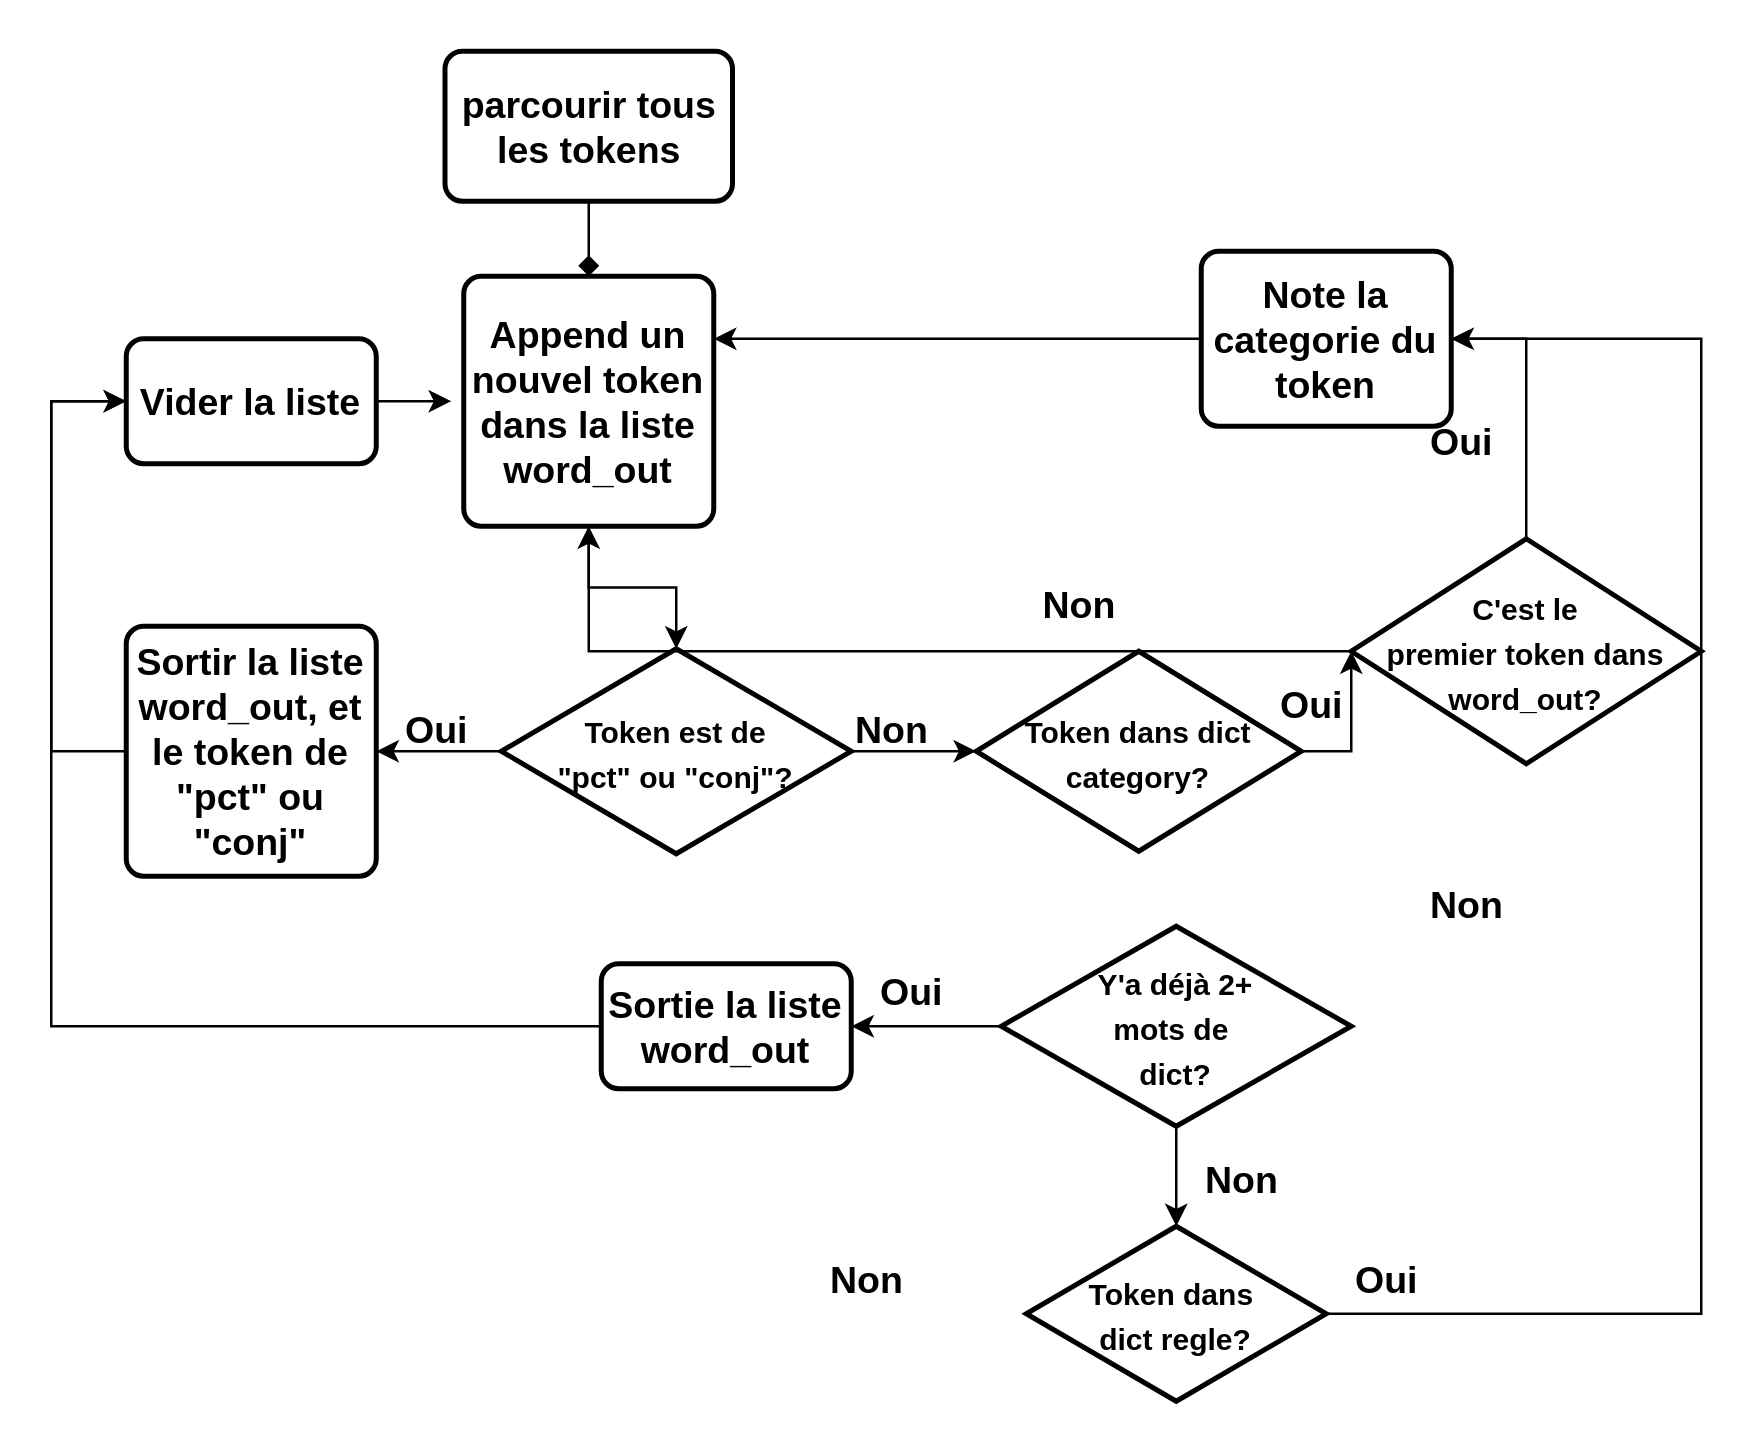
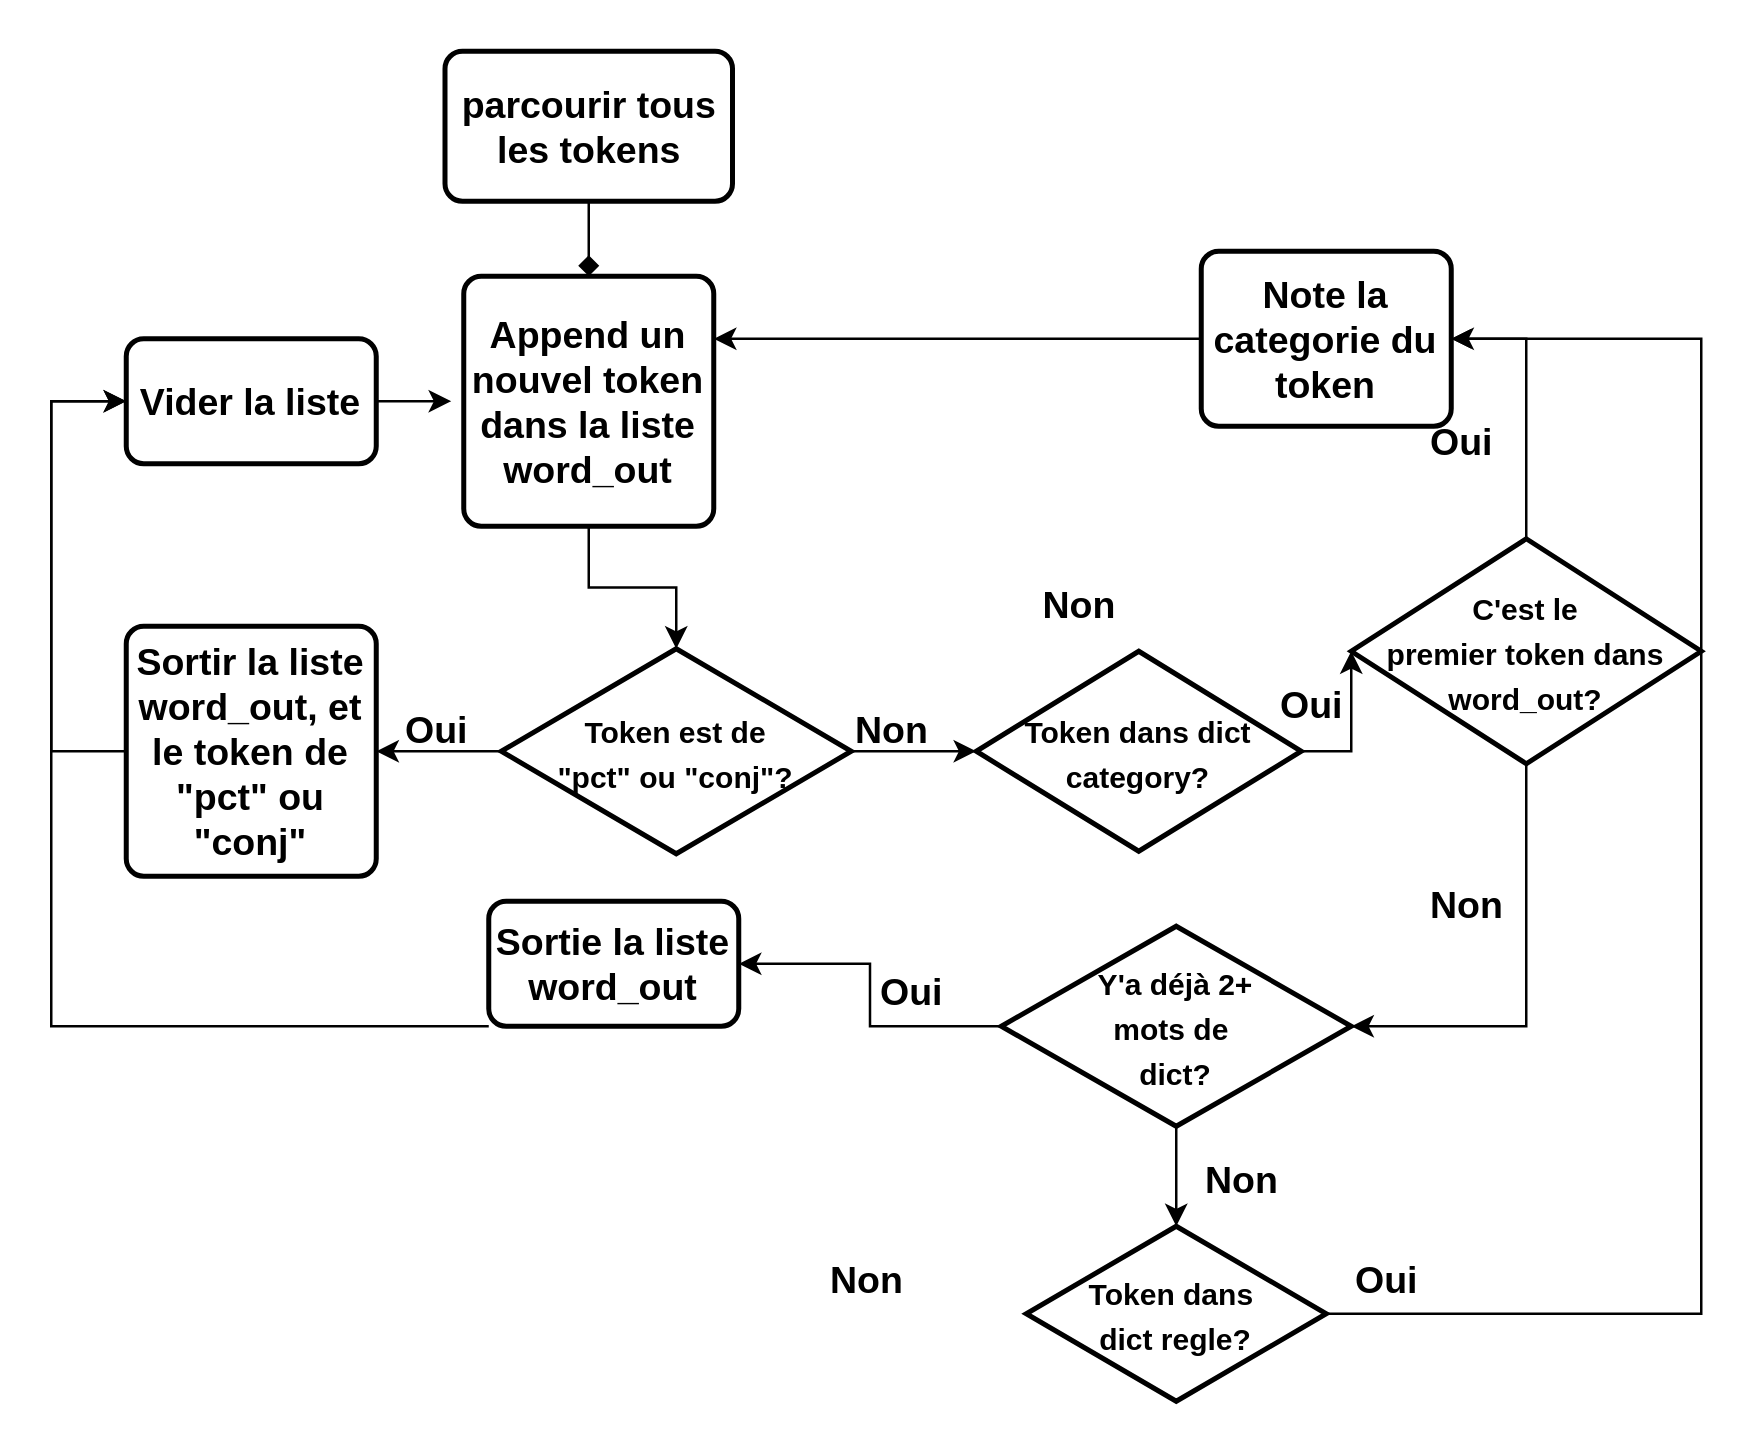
  <mxCell id="0" />
  <mxCell id="1" parent="0" />
  <mxCell id="2" value="" style="edgeStyle=orthogonalEdgeStyle;rounded=0;orthogonalLoop=1;jettySize=auto;html=1;" edge="1" parent="1" source="3" target="6"><mxGeometry relative="1" as="geometry" /></mxCell>
  <mxCell id="3" value="&lt;b&gt;&lt;font style=&quot;font-size: 15px&quot;&gt;Append un nouvel token dans la liste word_out&lt;/font&gt;&lt;/b&gt;" style="rounded=1;whiteSpace=wrap;html=1;absoluteArcSize=1;arcSize=14;strokeWidth=2;fillColor=none;" vertex="1" parent="1"><mxGeometry x="185" y="110" width="100" height="100" as="geometry" /></mxCell>
  <mxCell id="4" value="" style="edgeStyle=orthogonalEdgeStyle;rounded=0;orthogonalLoop=1;jettySize=auto;html=1;entryX=1;entryY=0.5;entryDx=0;entryDy=0;" edge="1" parent="1" source="6" target="8"><mxGeometry relative="1" as="geometry"><mxPoint x="139.3" y="285" as="targetPoint" /></mxGeometry></mxCell>
  <mxCell id="5" value="" style="edgeStyle=orthogonalEdgeStyle;rounded=0;orthogonalLoop=1;jettySize=auto;html=1;fontSize=15;entryX=0;entryY=0.5;entryDx=0;entryDy=0;entryPerimeter=0;" edge="1" parent="1" source="6" target="14"><mxGeometry relative="1" as="geometry"><mxPoint x="405" y="300" as="targetPoint" /></mxGeometry></mxCell>
  <mxCell id="6" value="&lt;font style=&quot;font-size: 12px&quot;&gt;Token est de &lt;br&gt;&quot;pct&quot; ou &quot;conj&quot;?&lt;/font&gt;" style="strokeWidth=2;html=1;shape=mxgraph.flowchart.decision;whiteSpace=wrap;fillColor=none;fontSize=15;fontStyle=1" vertex="1" parent="1"><mxGeometry x="200" y="259" width="140" height="82" as="geometry" /></mxCell>
  <mxCell id="7" value="" style="edgeStyle=orthogonalEdgeStyle;rounded=0;orthogonalLoop=1;jettySize=auto;html=1;fontSize=15;entryX=0;entryY=0.5;entryDx=0;entryDy=0;" edge="1" parent="1" source="8" target="10"><mxGeometry relative="1" as="geometry"><mxPoint x="70" y="170" as="targetPoint" /><Array as="points"><mxPoint x="20" y="300" /><mxPoint x="20" y="160" /></Array></mxGeometry></mxCell>
  <mxCell id="8" value="&lt;span style=&quot;font-weight: 700 ; white-space: normal&quot;&gt;Sortir la liste word_out, et le token de &quot;pct&quot; ou &quot;conj&quot;&lt;/span&gt;" style="rounded=1;whiteSpace=wrap;html=1;absoluteArcSize=1;arcSize=14;strokeWidth=2;fillColor=none;fontSize=15;align=center;" vertex="1" parent="1"><mxGeometry x="50" y="250" width="100" height="100" as="geometry" /></mxCell>
  <mxCell id="9" value="" style="edgeStyle=orthogonalEdgeStyle;rounded=0;orthogonalLoop=1;jettySize=auto;html=1;fontSize=15;" edge="1" parent="1" source="10"><mxGeometry relative="1" as="geometry"><mxPoint x="180" y="160" as="targetPoint" /></mxGeometry></mxCell>
  <mxCell id="10" value="Vider la liste" style="rounded=1;whiteSpace=wrap;html=1;absoluteArcSize=1;arcSize=14;strokeWidth=2;fillColor=none;fontSize=15;align=center;fontStyle=1" vertex="1" parent="1"><mxGeometry x="50" y="135" width="100" height="50" as="geometry" /></mxCell>
  <mxCell id="11" value="Oui" style="text;html=1;resizable=0;points=[];autosize=1;align=left;verticalAlign=top;spacingTop=-4;fontSize=15;fontStyle=1" vertex="1" parent="1"><mxGeometry x="160" y="280" width="40" height="20" as="geometry" /></mxCell>
  <mxCell id="12" value="&lt;b&gt;Non&lt;/b&gt;" style="text;html=1;resizable=0;points=[];autosize=1;align=left;verticalAlign=top;spacingTop=-4;fontSize=15;" vertex="1" parent="1"><mxGeometry x="340" y="280" width="40" height="20" as="geometry" /></mxCell>
  <mxCell id="13" style="edgeStyle=orthogonalEdgeStyle;rounded=0;orthogonalLoop=1;jettySize=auto;html=1;entryX=0;entryY=0.5;entryDx=0;entryDy=0;entryPerimeter=0;fontSize=15;" edge="1" parent="1" source="14" target="18"><mxGeometry relative="1" as="geometry" /></mxCell>
  <mxCell id="14" value="&lt;b style=&quot;font-size: 12px&quot;&gt;Token dans dict category?&lt;/b&gt;" style="strokeWidth=2;html=1;shape=mxgraph.flowchart.decision;whiteSpace=wrap;fillColor=none;fontSize=15;align=center;" vertex="1" parent="1"><mxGeometry x="390" y="260" width="130" height="80" as="geometry" /></mxCell>
  <mxCell id="15" value="&lt;b&gt;Non&lt;/b&gt;" style="text;html=1;resizable=0;points=[];autosize=1;align=left;verticalAlign=top;spacingTop=-4;fontSize=15;" vertex="1" parent="1"><mxGeometry x="415" y="230" width="40" height="20" as="geometry" /></mxCell>
  <mxCell id="16" style="edgeStyle=orthogonalEdgeStyle;rounded=0;orthogonalLoop=1;jettySize=auto;html=1;entryX=1;entryY=0.5;entryDx=0;entryDy=0;fontSize=15;" edge="1" parent="1" source="18" target="21"><mxGeometry relative="1" as="geometry" /></mxCell>
- <mxCell id="17" style="edgeStyle=orthogonalEdgeStyle;rounded=0;orthogonalLoop=1;jettySize=auto;html=1;fontSize=15;" edge="1" parent="1" source="18" target="3"><mxGeometry relative="1" as="geometry" /></mxCell>
+ <mxCell id="17" style="edgeStyle=orthogonalEdgeStyle;rounded=0;orthogonalLoop=1;jettySize=auto;html=1;entryX=1;entryY=0.5;entryDx=0;entryDy=0;entryPerimeter=0;fontSize=15;" edge="1" parent="1" source="18" target="25"><mxGeometry relative="1" as="geometry" /></mxCell>
  <mxCell id="18" value="&lt;font style=&quot;font-size: 12px&quot;&gt;&lt;b&gt;C'est le&lt;br&gt;premier token dans word_out?&lt;/b&gt;&lt;/font&gt;" style="strokeWidth=2;html=1;shape=mxgraph.flowchart.decision;whiteSpace=wrap;fillColor=none;fontSize=15;align=center;" vertex="1" parent="1"><mxGeometry x="540" y="215" width="140" height="90" as="geometry" /></mxCell>
  <mxCell id="19" value="Oui" style="text;html=1;resizable=0;points=[];autosize=1;align=left;verticalAlign=top;spacingTop=-4;fontSize=15;fontStyle=1" vertex="1" parent="1"><mxGeometry x="510" y="270" width="40" height="20" as="geometry" /></mxCell>
  <mxCell id="20" value="" style="edgeStyle=orthogonalEdgeStyle;rounded=0;orthogonalLoop=1;jettySize=auto;html=1;fontSize=15;entryX=1;entryY=0.25;entryDx=0;entryDy=0;" edge="1" parent="1" source="21" target="3"><mxGeometry relative="1" as="geometry"><mxPoint x="400" y="115" as="targetPoint" /></mxGeometry></mxCell>
  <mxCell id="21" value="&lt;b&gt;Note la categorie du token&lt;/b&gt;" style="rounded=1;whiteSpace=wrap;html=1;absoluteArcSize=1;arcSize=14;strokeWidth=2;fillColor=none;fontSize=15;align=center;" vertex="1" parent="1"><mxGeometry x="480" y="100" width="100" height="70" as="geometry" /></mxCell>
  <mxCell id="22" value="Oui" style="text;html=1;resizable=0;points=[];autosize=1;align=left;verticalAlign=top;spacingTop=-4;fontSize=15;fontStyle=1" vertex="1" parent="1"><mxGeometry x="570" y="165" width="40" height="20" as="geometry" /></mxCell>
  <mxCell id="23" value="" style="edgeStyle=orthogonalEdgeStyle;rounded=0;orthogonalLoop=1;jettySize=auto;html=1;fontSize=15;" edge="1" parent="1" source="25" target="28"><mxGeometry relative="1" as="geometry" /></mxCell>
  <mxCell id="24" value="" style="edgeStyle=orthogonalEdgeStyle;rounded=0;orthogonalLoop=1;jettySize=auto;html=1;fontSize=15;" edge="1" parent="1" source="25" target="31"><mxGeometry relative="1" as="geometry" /></mxCell>
  <mxCell id="25" value="&lt;b style=&quot;font-size: 12px&quot;&gt;Y'a déjà 2+&lt;br&gt;mots de&amp;nbsp;&lt;br&gt;dict?&lt;/b&gt;" style="strokeWidth=2;html=1;shape=mxgraph.flowchart.decision;whiteSpace=wrap;fillColor=none;fontSize=15;align=center;" vertex="1" parent="1"><mxGeometry x="400" y="370" width="140" height="80" as="geometry" /></mxCell>
  <mxCell id="26" value="&lt;b&gt;Non&lt;/b&gt;" style="text;html=1;resizable=0;points=[];autosize=1;align=left;verticalAlign=top;spacingTop=-4;fontSize=15;" vertex="1" parent="1"><mxGeometry x="570" y="350" width="40" height="20" as="geometry" /></mxCell>
  <mxCell id="27" style="edgeStyle=orthogonalEdgeStyle;rounded=0;orthogonalLoop=1;jettySize=auto;html=1;fontSize=15;entryX=0;entryY=0.5;entryDx=0;entryDy=0;" edge="1" parent="1" source="28" target="10"><mxGeometry relative="1" as="geometry"><mxPoint x="20" y="280" as="targetPoint" /><Array as="points"><mxPoint x="20" y="410" /><mxPoint x="20" y="160" /></Array></mxGeometry></mxCell>
- <mxCell id="28" value="&lt;b&gt;Sortie la liste word_out&lt;/b&gt;" style="rounded=1;whiteSpace=wrap;html=1;absoluteArcSize=1;arcSize=14;strokeWidth=2;fillColor=none;fontSize=15;align=center;" vertex="1" parent="1"><mxGeometry x="240" y="385" width="100" height="50" as="geometry" /></mxCell>
+ <mxCell id="28" value="&lt;b&gt;Sortie la liste word_out&lt;/b&gt;" style="rounded=1;whiteSpace=wrap;html=1;absoluteArcSize=1;arcSize=14;strokeWidth=2;fillColor=none;fontSize=15;align=center;" vertex="1" parent="1"><mxGeometry x="195" y="360" width="100" height="50" as="geometry" /></mxCell>
  <mxCell id="29" value="Oui" style="text;html=1;resizable=0;points=[];autosize=1;align=left;verticalAlign=top;spacingTop=-4;fontSize=15;fontStyle=1" vertex="1" parent="1"><mxGeometry x="350" y="385" width="40" height="20" as="geometry" /></mxCell>
  <mxCell id="30" style="edgeStyle=orthogonalEdgeStyle;rounded=0;orthogonalLoop=1;jettySize=auto;html=1;entryX=1;entryY=0.5;entryDx=0;entryDy=0;fontSize=15;endArrow=open;" edge="1" parent="1" source="31" target="21"><mxGeometry relative="1" as="geometry"><Array as="points"><mxPoint x="680" y="525" /><mxPoint x="680" y="135" /></Array></mxGeometry></mxCell>
  <mxCell id="31" value="&lt;font style=&quot;font-size: 12px&quot;&gt;&lt;b&gt;Token dans&amp;nbsp;&lt;br&gt;dict regle?&lt;/b&gt;&lt;/font&gt;" style="strokeWidth=2;html=1;shape=mxgraph.flowchart.decision;whiteSpace=wrap;fillColor=none;fontSize=15;align=center;" vertex="1" parent="1"><mxGeometry x="410" y="490" width="120" height="70" as="geometry" /></mxCell>
  <mxCell id="32" value="&lt;b&gt;Non&lt;/b&gt;" style="text;html=1;resizable=0;points=[];autosize=1;align=left;verticalAlign=top;spacingTop=-4;fontSize=15;" vertex="1" parent="1"><mxGeometry x="480" y="460" width="40" height="20" as="geometry" /></mxCell>
  <mxCell id="33" value="Oui" style="text;html=1;resizable=0;points=[];autosize=1;align=left;verticalAlign=top;spacingTop=-4;fontSize=15;fontStyle=1" vertex="1" parent="1"><mxGeometry x="540" y="500" width="40" height="20" as="geometry" /></mxCell>
  <mxCell id="34" value="&lt;b&gt;Non&lt;/b&gt;" style="text;html=1;resizable=0;points=[];autosize=1;align=left;verticalAlign=top;spacingTop=-4;fontSize=15;" vertex="1" parent="1"><mxGeometry x="330" y="500" width="40" height="20" as="geometry" /></mxCell>
  <mxCell id="35" value="" style="edgeStyle=orthogonalEdgeStyle;rounded=0;orthogonalLoop=1;jettySize=auto;html=1;fontSize=15;endArrow=diamond;" edge="1" parent="1" source="36" target="3"><mxGeometry relative="1" as="geometry" /></mxCell>
  <mxCell id="36" value="&lt;b&gt;parcourir tous les tokens&lt;/b&gt;" style="rounded=1;whiteSpace=wrap;html=1;absoluteArcSize=1;arcSize=14;strokeWidth=2;fillColor=none;fontSize=15;align=center;" vertex="1" parent="1"><mxGeometry x="177.5" y="20" width="115" height="60" as="geometry" /></mxCell>
